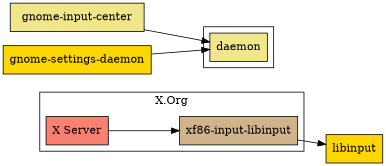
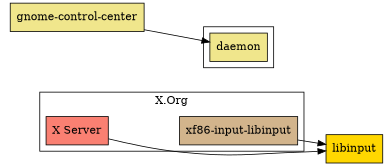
  digraph {
    compound=true
    rankdir=LR
    node [fillcolor=khaki shape=box style=filled]
    n1 [fillcolor=tan label="xf86-input-libinput"]
    n2 [fillcolor=salmon label="X Server"]
    n3 [label=daemon]
    libinput [fillcolor=gold]
-   n5 [label="gnome-input-center"]
-   n6 [fillcolor=gold label="gnome-settings-daemon"]
+   n5 [label="gnome-control-center"]
    subgraph cluster_1 {
      label="X.Org"
      n1
      n2
    }
    subgraph cluster_2 {
      n3
    }
    n1 -> libinput
-   n2 -> n1
+   n2 -> libinput
    n5 -> n3
-   n6 -> n3
  }
